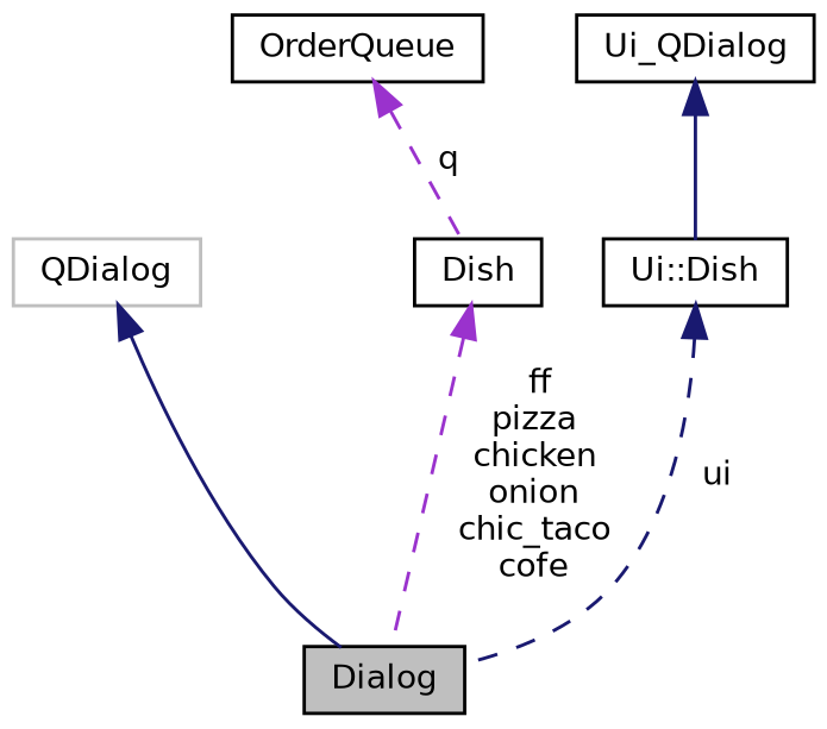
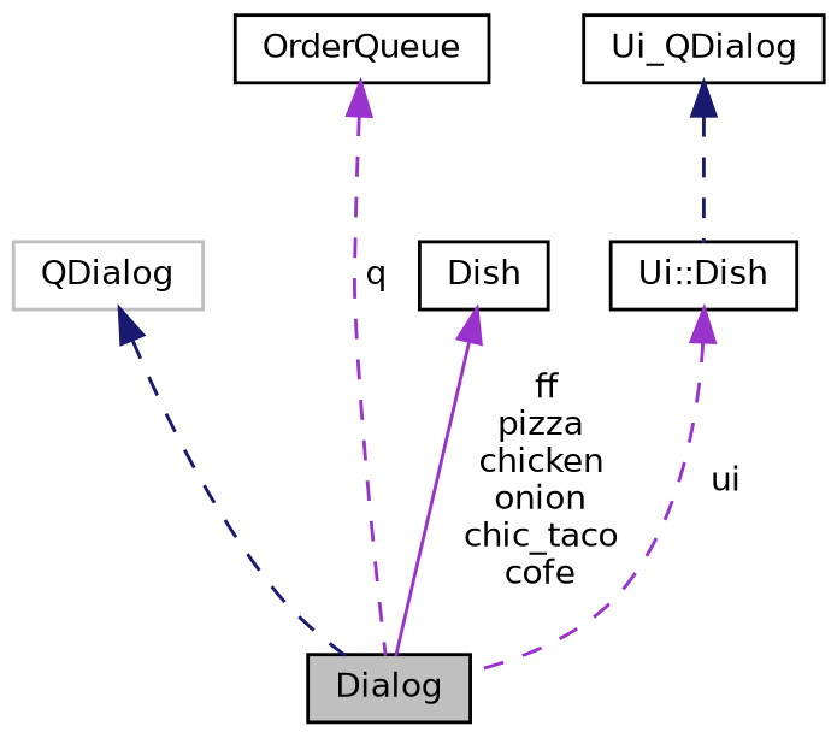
  digraph {
    node [color=black fillcolor=white fontname=Helvetica fontsize=10 shape=record style=filled]
    edge [color=darkorchid3 dir=back fontname=Helvetica fontsize=10 labelfontname=Helvetica labelfontsize=10 style=dashed]
    n1 [fillcolor=grey75 fontcolor=black height=0.2 label=Dialog width=0.4]
    n2 [color=grey75 height=0.2 label=QDialog width=0.4]
    n3 [height=0.2 label=Dish width=0.4]
    n4 [height=0.2 label=OrderQueue width=0.4]
    n5 [height=0.2 label="Ui::Dish" width=0.4]
    n6 [height=0.2 label=Ui_QDialog width=0.4]
-   n2 -> n1 [color=midnightblue style=solid]
-   n3 -> n1 [label=" ff\npizza\nchicken\nonion\nchic_taco\ncofe"]
-   n4 -> n3 [label=" q"]
-   n5 -> n1 [color=midnightblue label=" ui"]
-   n6 -> n5 [color=midnightblue style=solid]
+   n2 -> n1 [color=midnightblue]
+   n3 -> n1 [label=" ff\npizza\nchicken\nonion\nchic_taco\ncofe" style=solid]
+   n4 -> n1 [label=" q"]
+   n5 -> n1 [label=" ui"]
+   n6 -> n5 [color=midnightblue]
  }
